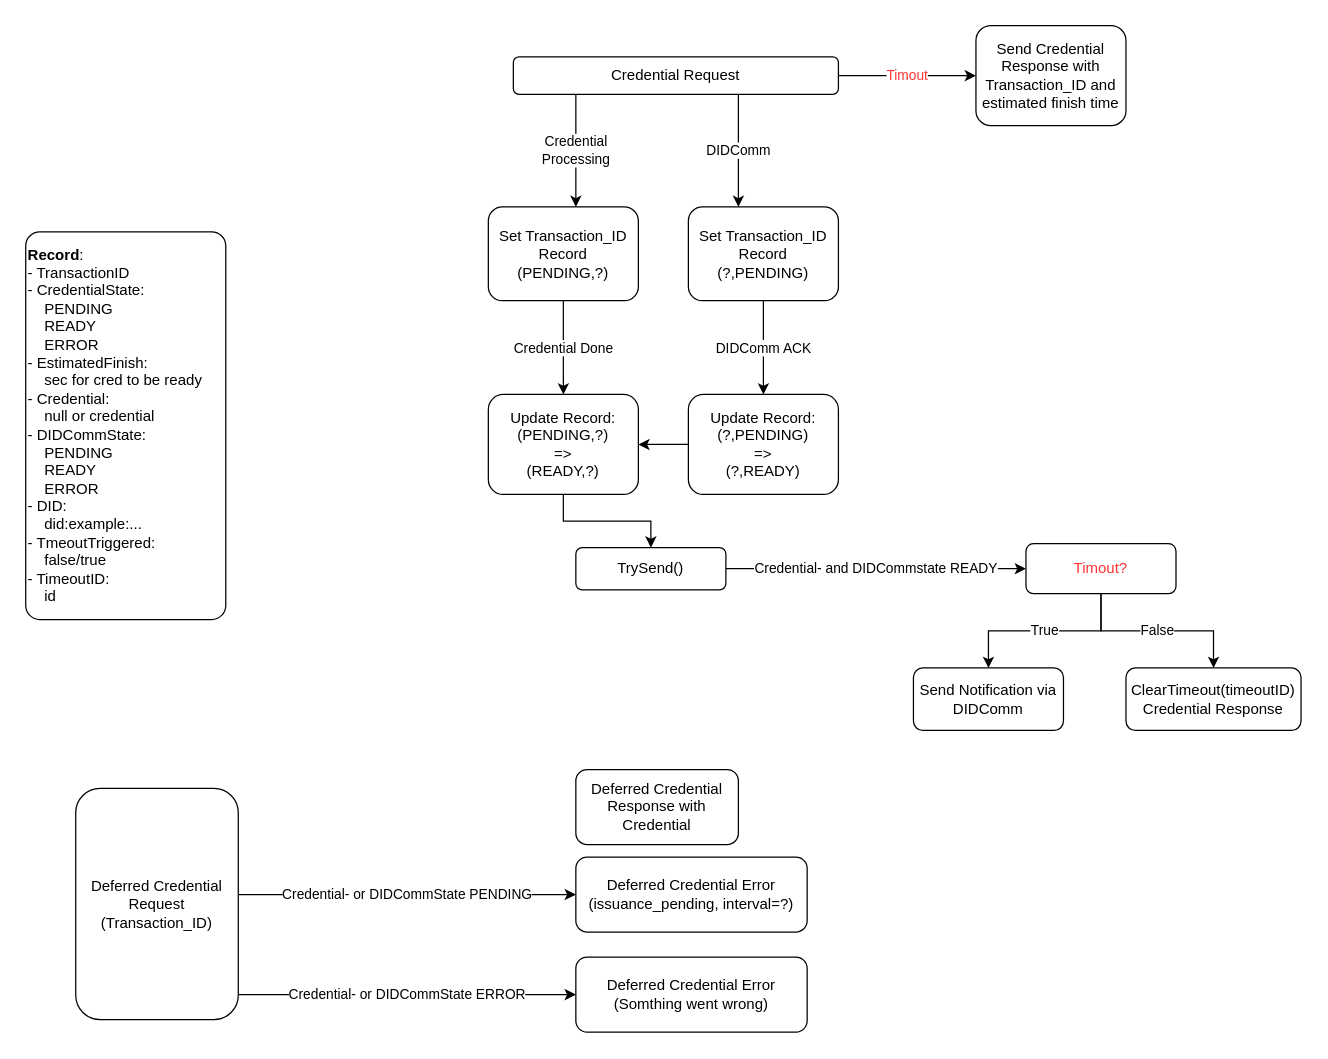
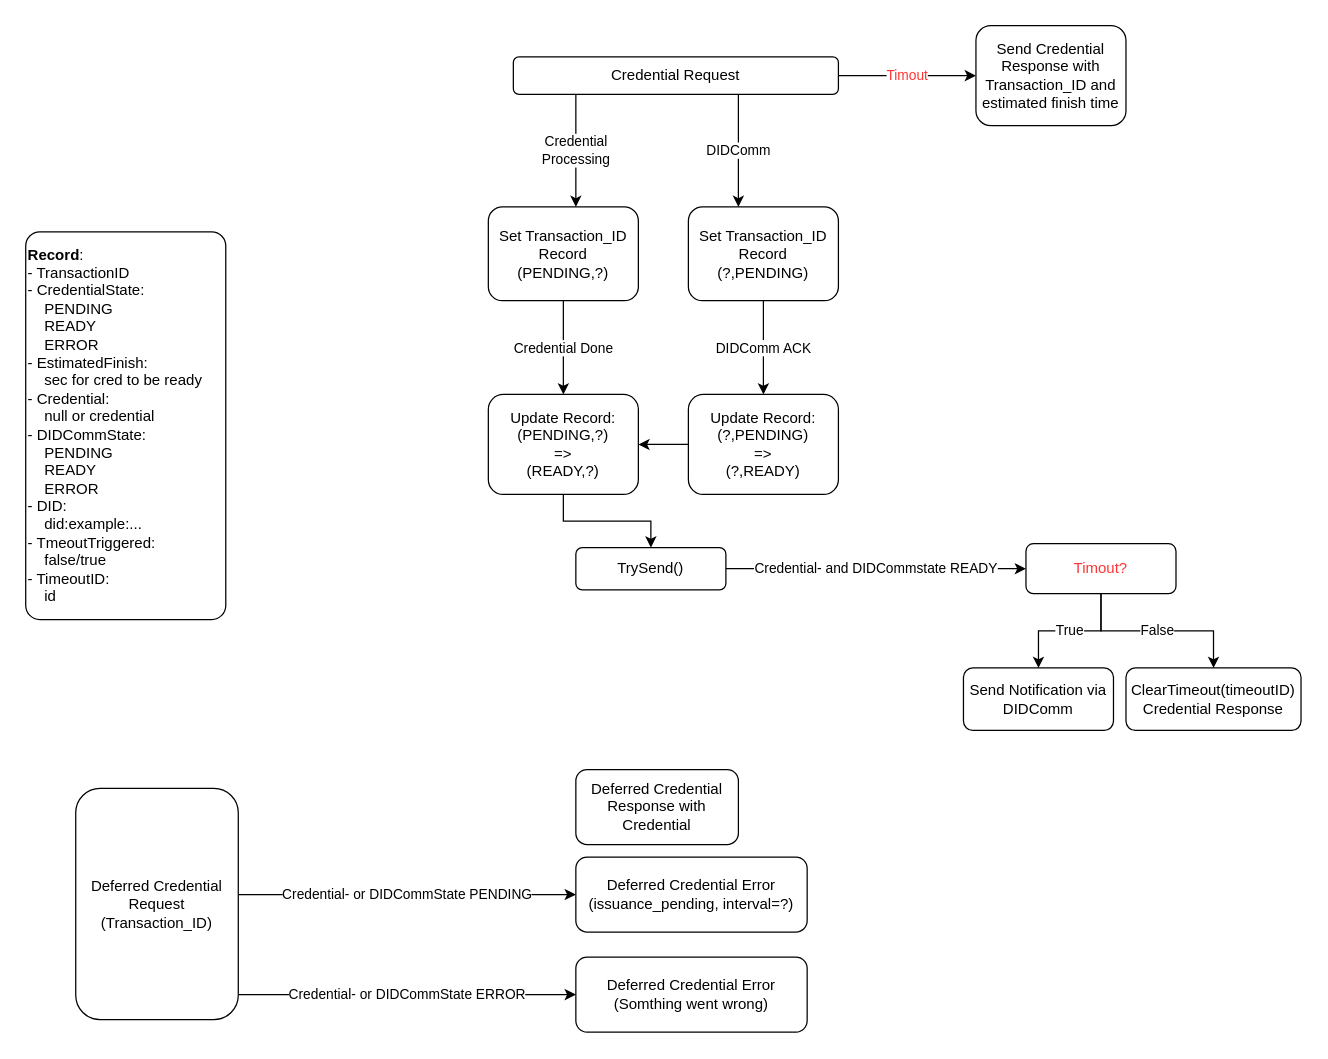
  <mxCell id="0" />
  <mxCell id="1" parent="0" />
  <mxCell id="2" value="Timout" style="edgeStyle=orthogonalEdgeStyle;rounded=0;orthogonalLoop=1;jettySize=auto;html=1;fontColor=#FF3333;" edge="1" parent="1" source="3" target="25"><mxGeometry relative="1" as="geometry"><mxPoint x="800" y="60" as="targetPoint" /></mxGeometry></mxCell>
  <mxCell id="3" value="Credential Request" style="rounded=1;whiteSpace=wrap;html=1;" vertex="1" parent="1"><mxGeometry x="410" y="45" width="260" height="30" as="geometry" /></mxCell>
  <mxCell id="4" value="False" style="edgeStyle=orthogonalEdgeStyle;rounded=0;orthogonalLoop=1;jettySize=auto;html=1;" edge="1" parent="1" source="18" target="7"><mxGeometry relative="1" as="geometry"><mxPoint x="730" y="393.75" as="sourcePoint" /><mxPoint x="730" y="188.75" as="targetPoint" /></mxGeometry></mxCell>
  <mxCell id="5" value="DIDComm" style="edgeStyle=orthogonalEdgeStyle;rounded=0;orthogonalLoop=1;jettySize=auto;html=1;" edge="1" parent="1" source="3" target="12"><mxGeometry relative="1" as="geometry"><mxPoint x="580" y="165" as="sourcePoint" /><Array as="points"><mxPoint x="590" y="115" /><mxPoint x="590" y="115" /></Array></mxGeometry></mxCell>
  <mxCell id="6" value="Credential&lt;br&gt;Processing" style="edgeStyle=orthogonalEdgeStyle;rounded=0;orthogonalLoop=1;jettySize=auto;html=1;" edge="1" parent="1" source="3" target="8"><mxGeometry relative="1" as="geometry"><mxPoint x="500" y="165" as="sourcePoint" /><Array as="points"><mxPoint x="460" y="125" /><mxPoint x="460" y="125" /></Array></mxGeometry></mxCell>
  <mxCell id="7" value="ClearTimeout(timeoutID)&lt;br&gt;Credential Response" style="rounded=1;whiteSpace=wrap;html=1;" vertex="1" parent="1"><mxGeometry x="900" y="533.75" width="140" height="50" as="geometry" /></mxCell>
  <mxCell id="8" value="Set Transaction_ID Record&lt;br&gt;(PENDING,?)" style="rounded=1;whiteSpace=wrap;html=1;" vertex="1" parent="1"><mxGeometry x="390" y="165" width="120" height="75" as="geometry" /></mxCell>
  <mxCell id="9" value="Credential Done" style="edgeStyle=orthogonalEdgeStyle;rounded=0;orthogonalLoop=1;jettySize=auto;html=1;" edge="1" parent="1" source="8" target="14"><mxGeometry relative="1" as="geometry"><mxPoint x="410" y="505" as="targetPoint" /><mxPoint x="390" y="385" as="sourcePoint" /></mxGeometry></mxCell>
  <mxCell id="10" value="DIDComm ACK" style="edgeStyle=orthogonalEdgeStyle;rounded=0;orthogonalLoop=1;jettySize=auto;html=1;" edge="1" parent="1" source="12" target="16"><mxGeometry relative="1" as="geometry"><mxPoint x="530" y="395" as="sourcePoint" /></mxGeometry></mxCell>
  <mxCell id="11" value="&lt;b&gt;Record&lt;/b&gt;:&lt;br&gt;- TransactionID&lt;br&gt;- CredentialState:&lt;br&gt;&lt;span style=&quot;&quot;&gt;&lt;span style=&quot;white-space: pre;&quot;&gt;&amp;nbsp;&amp;nbsp;&amp;nbsp;&amp;nbsp;&lt;/span&gt;&lt;/span&gt;PENDING&lt;br&gt;&lt;span style=&quot;&quot;&gt;&lt;span style=&quot;white-space: pre;&quot;&gt;&amp;nbsp;&amp;nbsp;&amp;nbsp;&amp;nbsp;&lt;/span&gt;&lt;/span&gt;READY&lt;br&gt;&lt;span style=&quot;&quot;&gt;&lt;span style=&quot;white-space: pre;&quot;&gt;&amp;nbsp;&amp;nbsp;&amp;nbsp;&amp;nbsp;&lt;/span&gt;&lt;/span&gt;ERROR&lt;br&gt;- EstimatedFinish:&lt;br&gt;&amp;nbsp; &amp;nbsp; sec for cred to be ready&lt;br&gt;- Credential:&lt;br&gt;&amp;nbsp; &amp;nbsp; null or credential&lt;br&gt;- DIDCommState:&lt;br&gt;&lt;span style=&quot;&quot;&gt;&lt;span style=&quot;white-space: pre;&quot;&gt;&amp;nbsp;&amp;nbsp;&amp;nbsp;&amp;nbsp;&lt;/span&gt;&lt;/span&gt;PENDING&lt;br&gt;&lt;span style=&quot;&quot;&gt;&lt;span style=&quot;white-space: pre;&quot;&gt;&amp;nbsp;&amp;nbsp;&amp;nbsp;&amp;nbsp;&lt;/span&gt;&lt;/span&gt;READY&lt;br&gt;&lt;span style=&quot;&quot;&gt;&lt;span style=&quot;white-space: pre;&quot;&gt;&amp;nbsp;&amp;nbsp;&amp;nbsp;&amp;nbsp;&lt;/span&gt;&lt;/span&gt;ERROR&lt;br&gt;&lt;div style=&quot;&quot;&gt;- DID:&lt;/div&gt;&lt;div style=&quot;&quot;&gt;&amp;nbsp; &amp;nbsp; did:example:...&lt;/div&gt;&lt;div style=&quot;&quot;&gt;- TmeoutTriggered:&lt;/div&gt;&lt;div style=&quot;&quot;&gt;&amp;nbsp; &amp;nbsp; false/true&lt;/div&gt;&lt;div style=&quot;&quot;&gt;- TimeoutID:&lt;/div&gt;&lt;div style=&quot;&quot;&gt;&amp;nbsp; &amp;nbsp; id&lt;/div&gt;" style="rounded=1;whiteSpace=wrap;html=1;align=left;arcSize=7;" vertex="1" parent="1"><mxGeometry x="20" y="185" width="160" height="310" as="geometry" /></mxCell>
  <mxCell id="12" value="Set Transaction_ID Record&lt;br&gt;(?,PENDING)" style="rounded=1;whiteSpace=wrap;html=1;" vertex="1" parent="1"><mxGeometry x="550" y="165" width="120" height="75" as="geometry" /></mxCell>
  <mxCell id="13" style="edgeStyle=orthogonalEdgeStyle;rounded=0;orthogonalLoop=1;jettySize=auto;html=1;" edge="1" parent="1" source="14" target="28"><mxGeometry relative="1" as="geometry" /></mxCell>
  <mxCell id="14" value="Update Record:&lt;br&gt;(PENDING,?)&lt;br&gt;=&amp;gt;&lt;br&gt;(READY,?)" style="rounded=1;whiteSpace=wrap;html=1;" vertex="1" parent="1"><mxGeometry x="390" y="315" width="120" height="80" as="geometry" /></mxCell>
  <mxCell id="15" style="edgeStyle=orthogonalEdgeStyle;rounded=0;orthogonalLoop=1;jettySize=auto;html=1;" edge="1" parent="1" source="16" target="14"><mxGeometry relative="1" as="geometry" /></mxCell>
  <mxCell id="16" value="Update Record:&lt;br&gt;(?,PENDING)&lt;br&gt;=&amp;gt;&lt;br&gt;(?,READY)" style="rounded=1;whiteSpace=wrap;html=1;" vertex="1" parent="1"><mxGeometry x="550" y="315" width="120" height="80" as="geometry" /></mxCell>
  <mxCell id="17" value="True" style="edgeStyle=orthogonalEdgeStyle;rounded=0;orthogonalLoop=1;jettySize=auto;html=1;entryX=0.5;entryY=0;entryDx=0;entryDy=0;" edge="1" parent="1" source="18" target="26"><mxGeometry relative="1" as="geometry" /></mxCell>
  <mxCell id="18" value="Timout?" style="rounded=1;whiteSpace=wrap;html=1;fontColor=#FF3333;" vertex="1" parent="1"><mxGeometry x="820" y="434.38" width="120" height="40" as="geometry" /></mxCell>
  <mxCell id="19" value="Credential- or DIDCommState PENDING" style="edgeStyle=orthogonalEdgeStyle;rounded=0;orthogonalLoop=1;jettySize=auto;html=1;" edge="1" parent="1" source="21" target="23"><mxGeometry relative="1" as="geometry"><Array as="points"><mxPoint x="350" y="715" /><mxPoint x="350" y="715" /></Array></mxGeometry></mxCell>
  <mxCell id="20" value="Credential- or DIDCommState ERROR" style="edgeStyle=orthogonalEdgeStyle;rounded=0;orthogonalLoop=1;jettySize=auto;html=1;" edge="1" parent="1" source="21" target="24"><mxGeometry relative="1" as="geometry"><Array as="points"><mxPoint x="260" y="795" /><mxPoint x="260" y="795" /></Array></mxGeometry></mxCell>
  <mxCell id="21" value="Deferred Credential Request (Transaction_ID)" style="rounded=1;whiteSpace=wrap;html=1;" vertex="1" parent="1"><mxGeometry x="60" y="630" width="130" height="185" as="geometry" /></mxCell>
  <mxCell id="22" value="Deferred Credential Response with Credential" style="rounded=1;whiteSpace=wrap;html=1;" vertex="1" parent="1"><mxGeometry x="460" y="615" width="130" height="60" as="geometry" /></mxCell>
  <mxCell id="23" value="Deferred Credential Error (issuance_pending, interval=?)" style="rounded=1;whiteSpace=wrap;html=1;" vertex="1" parent="1"><mxGeometry x="460" y="685" width="185" height="60" as="geometry" /></mxCell>
  <mxCell id="24" value="Deferred Credential Error (Somthing went wrong)" style="rounded=1;whiteSpace=wrap;html=1;" vertex="1" parent="1"><mxGeometry x="460" y="765" width="185" height="60" as="geometry" /></mxCell>
  <mxCell id="25" value="Send Credential Response with Transaction_ID and estimated finish time" style="rounded=1;whiteSpace=wrap;html=1;" vertex="1" parent="1"><mxGeometry x="780" y="20" width="120" height="80" as="geometry" /></mxCell>
- <mxCell id="26" value="Send Notification via DIDComm" style="rounded=1;whiteSpace=wrap;html=1;" vertex="1" parent="1"><mxGeometry x="730" y="533.75" width="120" height="50" as="geometry" /></mxCell>
+ <mxCell id="26" value="Send Notification via DIDComm" style="rounded=1;whiteSpace=wrap;html=1;" vertex="1" parent="1"><mxGeometry x="770" y="533.75" width="120" height="50" as="geometry" /></mxCell>
  <mxCell id="27" value="Credential- and DIDCommstate READY" style="edgeStyle=orthogonalEdgeStyle;rounded=0;orthogonalLoop=1;jettySize=auto;html=1;" edge="1" parent="1" source="28" target="18"><mxGeometry relative="1" as="geometry" /></mxCell>
  <mxCell id="28" value="TrySend()" style="rounded=1;whiteSpace=wrap;html=1;" vertex="1" parent="1"><mxGeometry x="460" y="437.5" width="120" height="33.75" as="geometry" /></mxCell>
